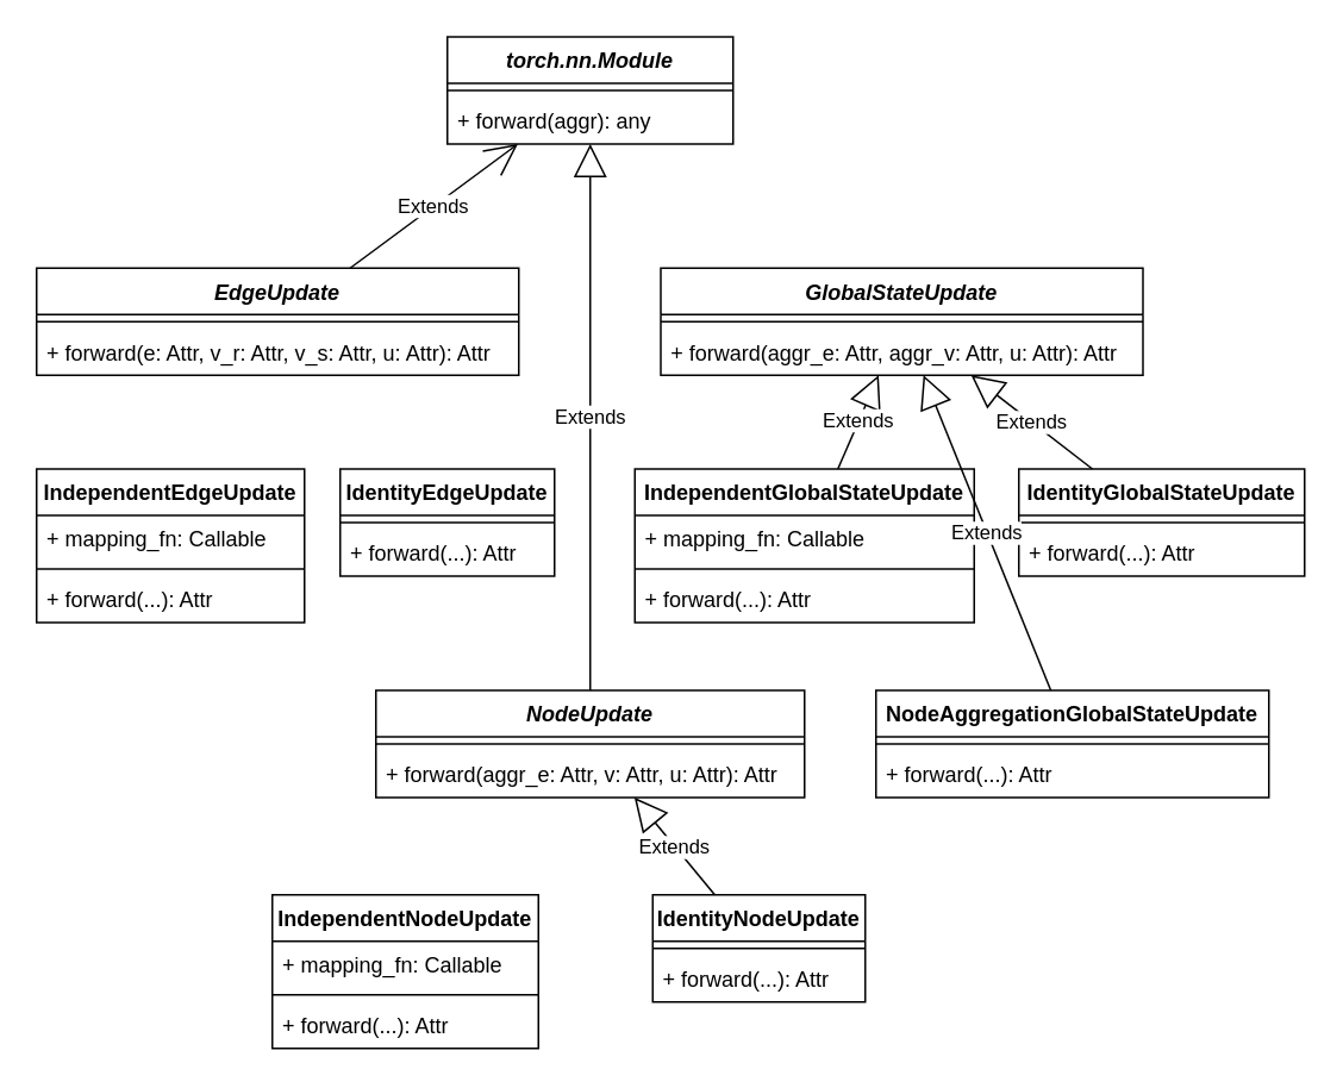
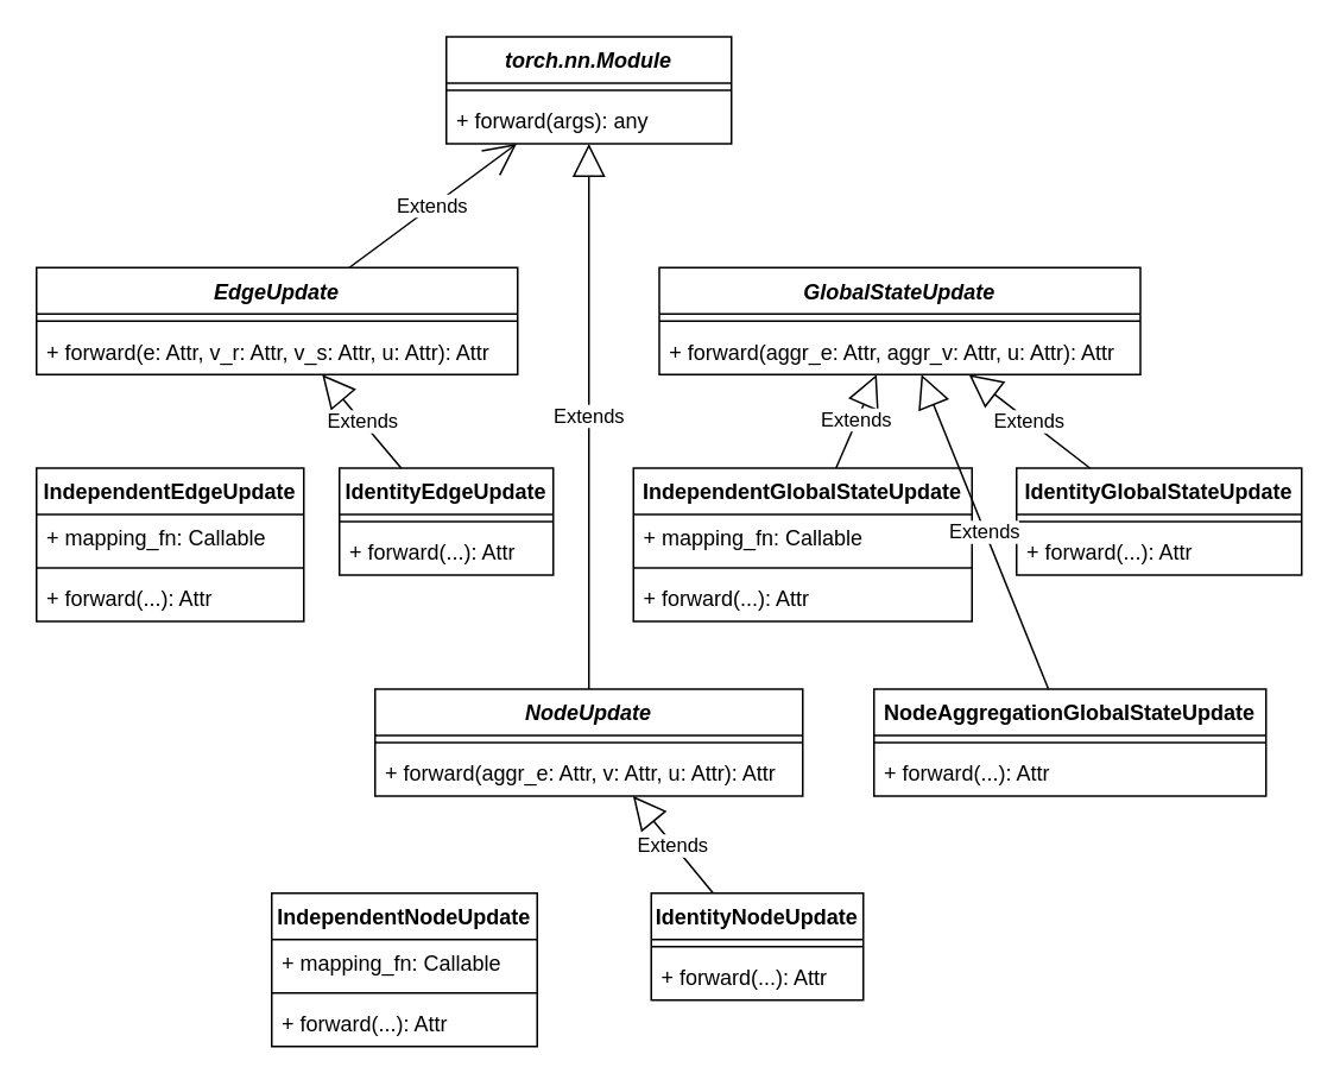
  <mxCell id="0" />
  <mxCell id="1" parent="0" />
  <mxCell id="2" value="EdgeUpdate" style="swimlane;fontStyle=3;align=center;verticalAlign=top;childLayout=stackLayout;horizontal=1;startSize=26;horizontalStack=0;resizeParent=1;resizeParentMax=0;resizeLast=0;collapsible=1;marginBottom=0;" vertex="1" parent="1"><mxGeometry x="20" y="149.5" width="270" height="60" as="geometry" /></mxCell>
  <mxCell id="3" value="" style="line;strokeWidth=1;fillColor=none;align=left;verticalAlign=middle;spacingTop=-1;spacingLeft=3;spacingRight=3;rotatable=0;labelPosition=right;points=[];portConstraint=eastwest;" vertex="1" parent="2"><mxGeometry y="26" width="270" height="8" as="geometry" /></mxCell>
  <mxCell id="4" value="+ forward(e: Attr, v_r: Attr, v_s: Attr, u: Attr): Attr" style="text;strokeColor=none;fillColor=none;align=left;verticalAlign=top;spacingLeft=4;spacingRight=4;overflow=hidden;rotatable=0;points=[[0,0.5],[1,0.5]];portConstraint=eastwest;" vertex="1" parent="2"><mxGeometry y="34" width="270" height="26" as="geometry" /></mxCell>
  <mxCell id="5" value="torch.nn.Module" style="swimlane;fontStyle=3;align=center;verticalAlign=top;childLayout=stackLayout;horizontal=1;startSize=26;horizontalStack=0;resizeParent=1;resizeParentMax=0;resizeLast=0;collapsible=1;marginBottom=0;" vertex="1" parent="1"><mxGeometry x="250" y="20" width="160" height="60" as="geometry" /></mxCell>
  <mxCell id="6" value="" style="line;strokeWidth=1;fillColor=none;align=left;verticalAlign=middle;spacingTop=-1;spacingLeft=3;spacingRight=3;rotatable=0;labelPosition=right;points=[];portConstraint=eastwest;" vertex="1" parent="5"><mxGeometry y="26" width="160" height="8" as="geometry" /></mxCell>
- <mxCell id="7" value="+ forward(aggr): any" style="text;strokeColor=none;fillColor=none;align=left;verticalAlign=top;spacingLeft=4;spacingRight=4;overflow=hidden;rotatable=0;points=[[0,0.5],[1,0.5]];portConstraint=eastwest;" vertex="1" parent="5"><mxGeometry y="34" width="160" height="26" as="geometry" /></mxCell>
+ <mxCell id="7" value="+ forward(args): any" style="text;strokeColor=none;fillColor=none;align=left;verticalAlign=top;spacingLeft=4;spacingRight=4;overflow=hidden;rotatable=0;points=[[0,0.5],[1,0.5]];portConstraint=eastwest;" vertex="1" parent="5"><mxGeometry y="34" width="160" height="26" as="geometry" /></mxCell>
  <mxCell id="8" value="Extends" style="endArrow=open;endSize=16;endFill=0;html=1;" edge="1" parent="1" source="2" target="5"><mxGeometry width="160" relative="1" as="geometry"><mxPoint x="405" y="-433" as="sourcePoint" /><mxPoint x="405" y="-500" as="targetPoint" /></mxGeometry></mxCell>
  <mxCell id="9" value="NodeUpdate" style="swimlane;fontStyle=3;align=center;verticalAlign=top;childLayout=stackLayout;horizontal=1;startSize=26;horizontalStack=0;resizeParent=1;resizeParentMax=0;resizeLast=0;collapsible=1;marginBottom=0;" vertex="1" parent="1"><mxGeometry x="210" y="386" width="240" height="60" as="geometry" /></mxCell>
  <mxCell id="10" value="" style="line;strokeWidth=1;fillColor=none;align=left;verticalAlign=middle;spacingTop=-1;spacingLeft=3;spacingRight=3;rotatable=0;labelPosition=right;points=[];portConstraint=eastwest;" vertex="1" parent="9"><mxGeometry y="26" width="240" height="8" as="geometry" /></mxCell>
  <mxCell id="11" value="+ forward(aggr_e: Attr, v: Attr, u: Attr): Attr" style="text;strokeColor=none;fillColor=none;align=left;verticalAlign=top;spacingLeft=4;spacingRight=4;overflow=hidden;rotatable=0;points=[[0,0.5],[1,0.5]];portConstraint=eastwest;" vertex="1" parent="9"><mxGeometry y="34" width="240" height="26" as="geometry" /></mxCell>
  <mxCell id="12" value="Extends" style="endArrow=block;endSize=16;endFill=0;html=1;" edge="1" parent="1" source="9" target="5"><mxGeometry width="160" relative="1" as="geometry"><mxPoint x="169" y="163" as="sourcePoint" /><mxPoint x="304" y="109" as="targetPoint" /></mxGeometry></mxCell>
  <mxCell id="13" value="GlobalStateUpdate" style="swimlane;fontStyle=3;align=center;verticalAlign=top;childLayout=stackLayout;horizontal=1;startSize=26;horizontalStack=0;resizeParent=1;resizeParentMax=0;resizeLast=0;collapsible=1;marginBottom=0;" vertex="1" parent="1"><mxGeometry x="369.5" y="149.5" width="270" height="60" as="geometry" /></mxCell>
  <mxCell id="14" value="" style="line;strokeWidth=1;fillColor=none;align=left;verticalAlign=middle;spacingTop=-1;spacingLeft=3;spacingRight=3;rotatable=0;labelPosition=right;points=[];portConstraint=eastwest;" vertex="1" parent="13"><mxGeometry y="26" width="270" height="8" as="geometry" /></mxCell>
  <mxCell id="15" value="+ forward(aggr_e: Attr, aggr_v: Attr, u: Attr): Attr" style="text;strokeColor=none;fillColor=none;align=left;verticalAlign=top;spacingLeft=4;spacingRight=4;overflow=hidden;rotatable=0;points=[[0,0.5],[1,0.5]];portConstraint=eastwest;" vertex="1" parent="13"><mxGeometry y="34" width="270" height="26" as="geometry" /></mxCell>
  <mxCell id="16" value="IndependentEdgeUpdate" style="swimlane;fontStyle=1;align=center;verticalAlign=top;childLayout=stackLayout;horizontal=1;startSize=26;horizontalStack=0;resizeParent=1;resizeParentMax=0;resizeLast=0;collapsible=1;marginBottom=0;" vertex="1" parent="1"><mxGeometry x="20" y="262" width="150" height="86" as="geometry" /></mxCell>
  <mxCell id="17" value="+ mapping_fn: Callable" style="text;strokeColor=none;fillColor=none;align=left;verticalAlign=top;spacingLeft=4;spacingRight=4;overflow=hidden;rotatable=0;points=[[0,0.5],[1,0.5]];portConstraint=eastwest;" vertex="1" parent="16"><mxGeometry y="26" width="150" height="26" as="geometry" /></mxCell>
  <mxCell id="18" value="" style="line;strokeWidth=1;fillColor=none;align=left;verticalAlign=middle;spacingTop=-1;spacingLeft=3;spacingRight=3;rotatable=0;labelPosition=right;points=[];portConstraint=eastwest;" vertex="1" parent="16"><mxGeometry y="52" width="150" height="8" as="geometry" /></mxCell>
  <mxCell id="19" value="+ forward(...): Attr" style="text;strokeColor=none;fillColor=none;align=left;verticalAlign=top;spacingLeft=4;spacingRight=4;overflow=hidden;rotatable=0;points=[[0,0.5],[1,0.5]];portConstraint=eastwest;" vertex="1" parent="16"><mxGeometry y="60" width="150" height="26" as="geometry" /></mxCell>
  <mxCell id="20" value="IndependentNodeUpdate" style="swimlane;fontStyle=1;align=center;verticalAlign=top;childLayout=stackLayout;horizontal=1;startSize=26;horizontalStack=0;resizeParent=1;resizeParentMax=0;resizeLast=0;collapsible=1;marginBottom=0;" vertex="1" parent="1"><mxGeometry x="152" y="500.5" width="149" height="86" as="geometry" /></mxCell>
  <mxCell id="21" value="+ mapping_fn: Callable" style="text;strokeColor=none;fillColor=none;align=left;verticalAlign=top;spacingLeft=4;spacingRight=4;overflow=hidden;rotatable=0;points=[[0,0.5],[1,0.5]];portConstraint=eastwest;" vertex="1" parent="20"><mxGeometry y="26" width="149" height="26" as="geometry" /></mxCell>
  <mxCell id="22" value="" style="line;strokeWidth=1;fillColor=none;align=left;verticalAlign=middle;spacingTop=-1;spacingLeft=3;spacingRight=3;rotatable=0;labelPosition=right;points=[];portConstraint=eastwest;" vertex="1" parent="20"><mxGeometry y="52" width="149" height="8" as="geometry" /></mxCell>
  <mxCell id="23" value="+ forward(...): Attr" style="text;strokeColor=none;fillColor=none;align=left;verticalAlign=top;spacingLeft=4;spacingRight=4;overflow=hidden;rotatable=0;points=[[0,0.5],[1,0.5]];portConstraint=eastwest;" vertex="1" parent="20"><mxGeometry y="60" width="149" height="26" as="geometry" /></mxCell>
  <mxCell id="24" value="IndependentGlobalStateUpdate" style="swimlane;fontStyle=1;align=center;verticalAlign=top;childLayout=stackLayout;horizontal=1;startSize=26;horizontalStack=0;resizeParent=1;resizeParentMax=0;resizeLast=0;collapsible=1;marginBottom=0;" vertex="1" parent="1"><mxGeometry x="355" y="262" width="190" height="86" as="geometry" /></mxCell>
  <mxCell id="25" value="+ mapping_fn: Callable" style="text;strokeColor=none;fillColor=none;align=left;verticalAlign=top;spacingLeft=4;spacingRight=4;overflow=hidden;rotatable=0;points=[[0,0.5],[1,0.5]];portConstraint=eastwest;" vertex="1" parent="24"><mxGeometry y="26" width="190" height="26" as="geometry" /></mxCell>
  <mxCell id="26" value="" style="line;strokeWidth=1;fillColor=none;align=left;verticalAlign=middle;spacingTop=-1;spacingLeft=3;spacingRight=3;rotatable=0;labelPosition=right;points=[];portConstraint=eastwest;" vertex="1" parent="24"><mxGeometry y="52" width="190" height="8" as="geometry" /></mxCell>
  <mxCell id="27" value="+ forward(...): Attr" style="text;strokeColor=none;fillColor=none;align=left;verticalAlign=top;spacingLeft=4;spacingRight=4;overflow=hidden;rotatable=0;points=[[0,0.5],[1,0.5]];portConstraint=eastwest;" vertex="1" parent="24"><mxGeometry y="60" width="190" height="26" as="geometry" /></mxCell>
  <mxCell id="28" value="Extends" style="endArrow=block;endSize=16;endFill=0;html=1;" edge="1" parent="1" source="24" target="13"><mxGeometry width="160" relative="1" as="geometry"><mxPoint x="196.368" y="183" as="sourcePoint" /><mxPoint x="326.632" y="129" as="targetPoint" /></mxGeometry></mxCell>
  <mxCell id="29" value="IdentityEdgeUpdate" style="swimlane;fontStyle=1;align=center;verticalAlign=top;childLayout=stackLayout;horizontal=1;startSize=26;horizontalStack=0;resizeParent=1;resizeParentMax=0;resizeLast=0;collapsible=1;marginBottom=0;" vertex="1" parent="1"><mxGeometry x="190" y="262" width="120" height="60" as="geometry" /></mxCell>
  <mxCell id="30" value="" style="line;strokeWidth=1;fillColor=none;align=left;verticalAlign=middle;spacingTop=-1;spacingLeft=3;spacingRight=3;rotatable=0;labelPosition=right;points=[];portConstraint=eastwest;" vertex="1" parent="29"><mxGeometry y="26" width="120" height="8" as="geometry" /></mxCell>
  <mxCell id="31" value="+ forward(...): Attr" style="text;strokeColor=none;fillColor=none;align=left;verticalAlign=top;spacingLeft=4;spacingRight=4;overflow=hidden;rotatable=0;points=[[0,0.5],[1,0.5]];portConstraint=eastwest;" vertex="1" parent="29"><mxGeometry y="34" width="120" height="26" as="geometry" /></mxCell>
+ <mxCell id="32" value="Extends" style="endArrow=block;endSize=16;endFill=0;html=1;" edge="1" parent="1" source="29" target="2"><mxGeometry width="160" relative="1" as="geometry"><mxPoint x="57.842" y="289" as="sourcePoint" /><mxPoint x="100.576" y="223" as="targetPoint" /></mxGeometry></mxCell>
  <mxCell id="33" value="IdentityNodeUpdate" style="swimlane;fontStyle=1;align=center;verticalAlign=top;childLayout=stackLayout;horizontal=1;startSize=26;horizontalStack=0;resizeParent=1;resizeParentMax=0;resizeLast=0;collapsible=1;marginBottom=0;" vertex="1" parent="1"><mxGeometry x="365" y="500.5" width="119" height="60" as="geometry" /></mxCell>
  <mxCell id="34" value="" style="line;strokeWidth=1;fillColor=none;align=left;verticalAlign=middle;spacingTop=-1;spacingLeft=3;spacingRight=3;rotatable=0;labelPosition=right;points=[];portConstraint=eastwest;" vertex="1" parent="33"><mxGeometry y="26" width="119" height="8" as="geometry" /></mxCell>
  <mxCell id="35" value="+ forward(...): Attr" style="text;strokeColor=none;fillColor=none;align=left;verticalAlign=top;spacingLeft=4;spacingRight=4;overflow=hidden;rotatable=0;points=[[0,0.5],[1,0.5]];portConstraint=eastwest;" vertex="1" parent="33"><mxGeometry y="34" width="119" height="26" as="geometry" /></mxCell>
  <mxCell id="36" value="Extends" style="endArrow=block;endSize=16;endFill=0;html=1;" edge="1" parent="1" source="33" target="9"><mxGeometry width="160" relative="1" as="geometry"><mxPoint x="345.504" y="525" as="sourcePoint" /><mxPoint x="368.532" y="459" as="targetPoint" /></mxGeometry></mxCell>
  <mxCell id="37" value="NodeAggregationGlobalStateUpdate" style="swimlane;fontStyle=1;align=center;verticalAlign=top;childLayout=stackLayout;horizontal=1;startSize=26;horizontalStack=0;resizeParent=1;resizeParentMax=0;resizeLast=0;collapsible=1;marginBottom=0;" vertex="1" parent="1"><mxGeometry x="490" y="386" width="220" height="60" as="geometry" /></mxCell>
  <mxCell id="38" value="" style="line;strokeWidth=1;fillColor=none;align=left;verticalAlign=middle;spacingTop=-1;spacingLeft=3;spacingRight=3;rotatable=0;labelPosition=right;points=[];portConstraint=eastwest;" vertex="1" parent="37"><mxGeometry y="26" width="220" height="8" as="geometry" /></mxCell>
  <mxCell id="39" value="+ forward(...): Attr" style="text;strokeColor=none;fillColor=none;align=left;verticalAlign=top;spacingLeft=4;spacingRight=4;overflow=hidden;rotatable=0;points=[[0,0.5],[1,0.5]];portConstraint=eastwest;" vertex="1" parent="37"><mxGeometry y="34" width="220" height="26" as="geometry" /></mxCell>
  <mxCell id="40" value="IdentityGlobalStateUpdate" style="swimlane;fontStyle=1;align=center;verticalAlign=top;childLayout=stackLayout;horizontal=1;startSize=26;horizontalStack=0;resizeParent=1;resizeParentMax=0;resizeLast=0;collapsible=1;marginBottom=0;" vertex="1" parent="1"><mxGeometry x="570" y="262" width="160" height="60" as="geometry" /></mxCell>
  <mxCell id="41" value="" style="line;strokeWidth=1;fillColor=none;align=left;verticalAlign=middle;spacingTop=-1;spacingLeft=3;spacingRight=3;rotatable=0;labelPosition=right;points=[];portConstraint=eastwest;" vertex="1" parent="40"><mxGeometry y="26" width="160" height="8" as="geometry" /></mxCell>
  <mxCell id="42" value="+ forward(...): Attr" style="text;strokeColor=none;fillColor=none;align=left;verticalAlign=top;spacingLeft=4;spacingRight=4;overflow=hidden;rotatable=0;points=[[0,0.5],[1,0.5]];portConstraint=eastwest;" vertex="1" parent="40"><mxGeometry y="34" width="160" height="26" as="geometry" /></mxCell>
  <mxCell id="43" value="Extends" style="endArrow=block;endSize=16;endFill=0;html=1;" edge="1" parent="1" source="37" target="13"><mxGeometry width="160" relative="1" as="geometry"><mxPoint x="619.468" y="289" as="sourcePoint" /><mxPoint x="643.209" y="223" as="targetPoint" /></mxGeometry></mxCell>
  <mxCell id="44" value="Extends" style="endArrow=block;endSize=16;endFill=0;html=1;" edge="1" parent="1" source="40" target="13"><mxGeometry width="160" relative="1" as="geometry"><mxPoint x="629.468" y="299" as="sourcePoint" /><mxPoint x="653.209" y="233" as="targetPoint" /></mxGeometry></mxCell>
